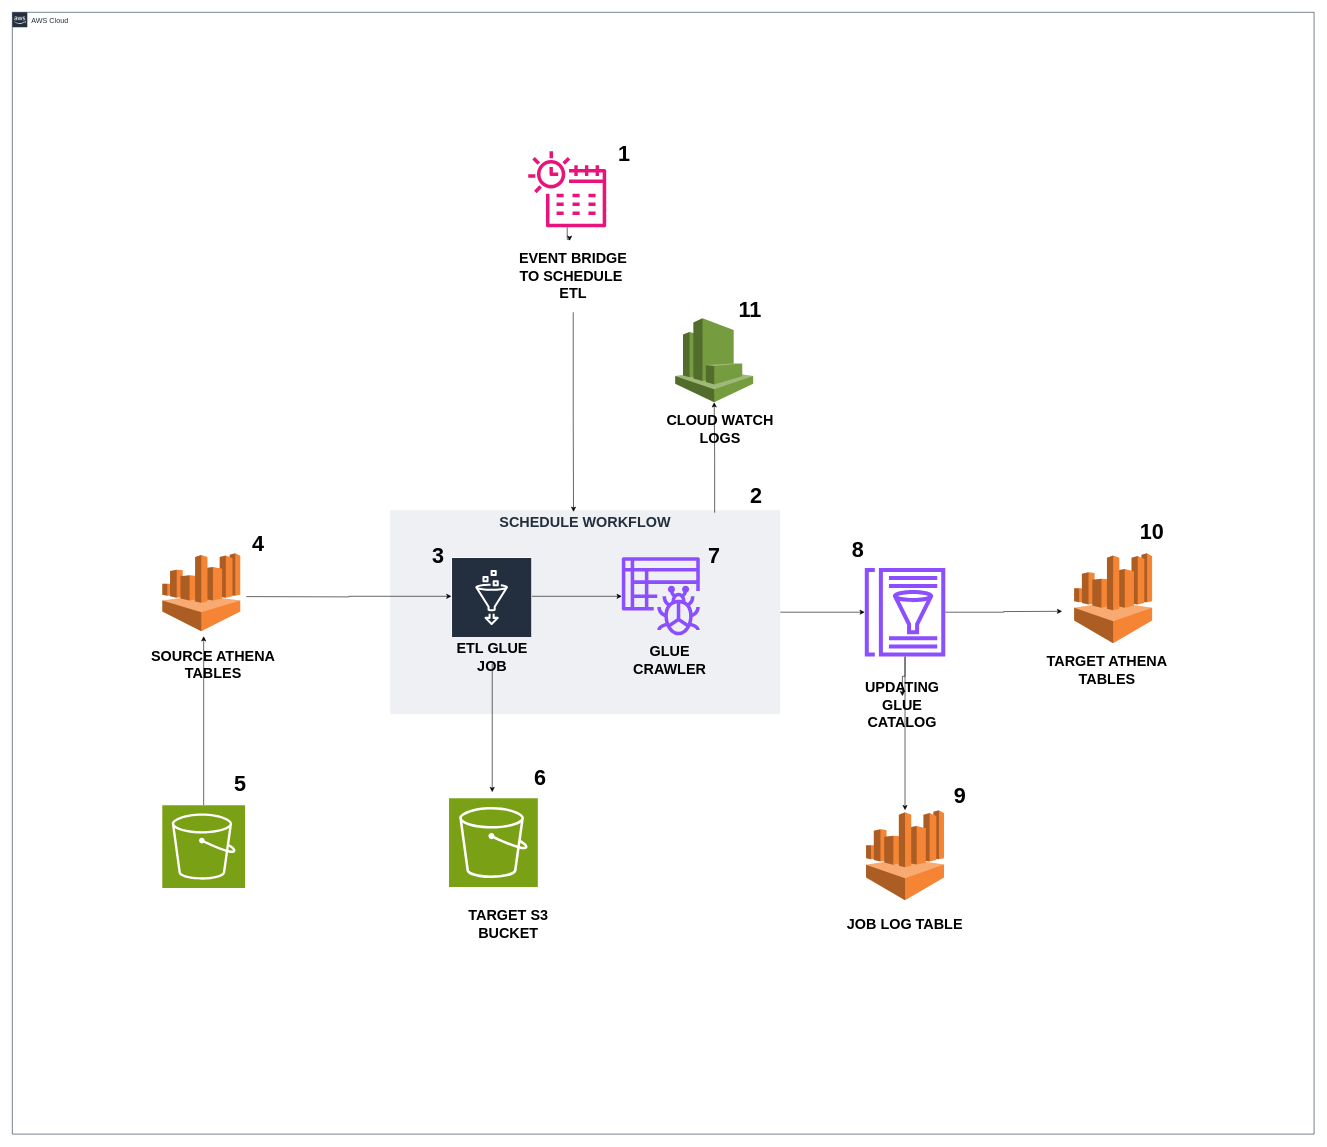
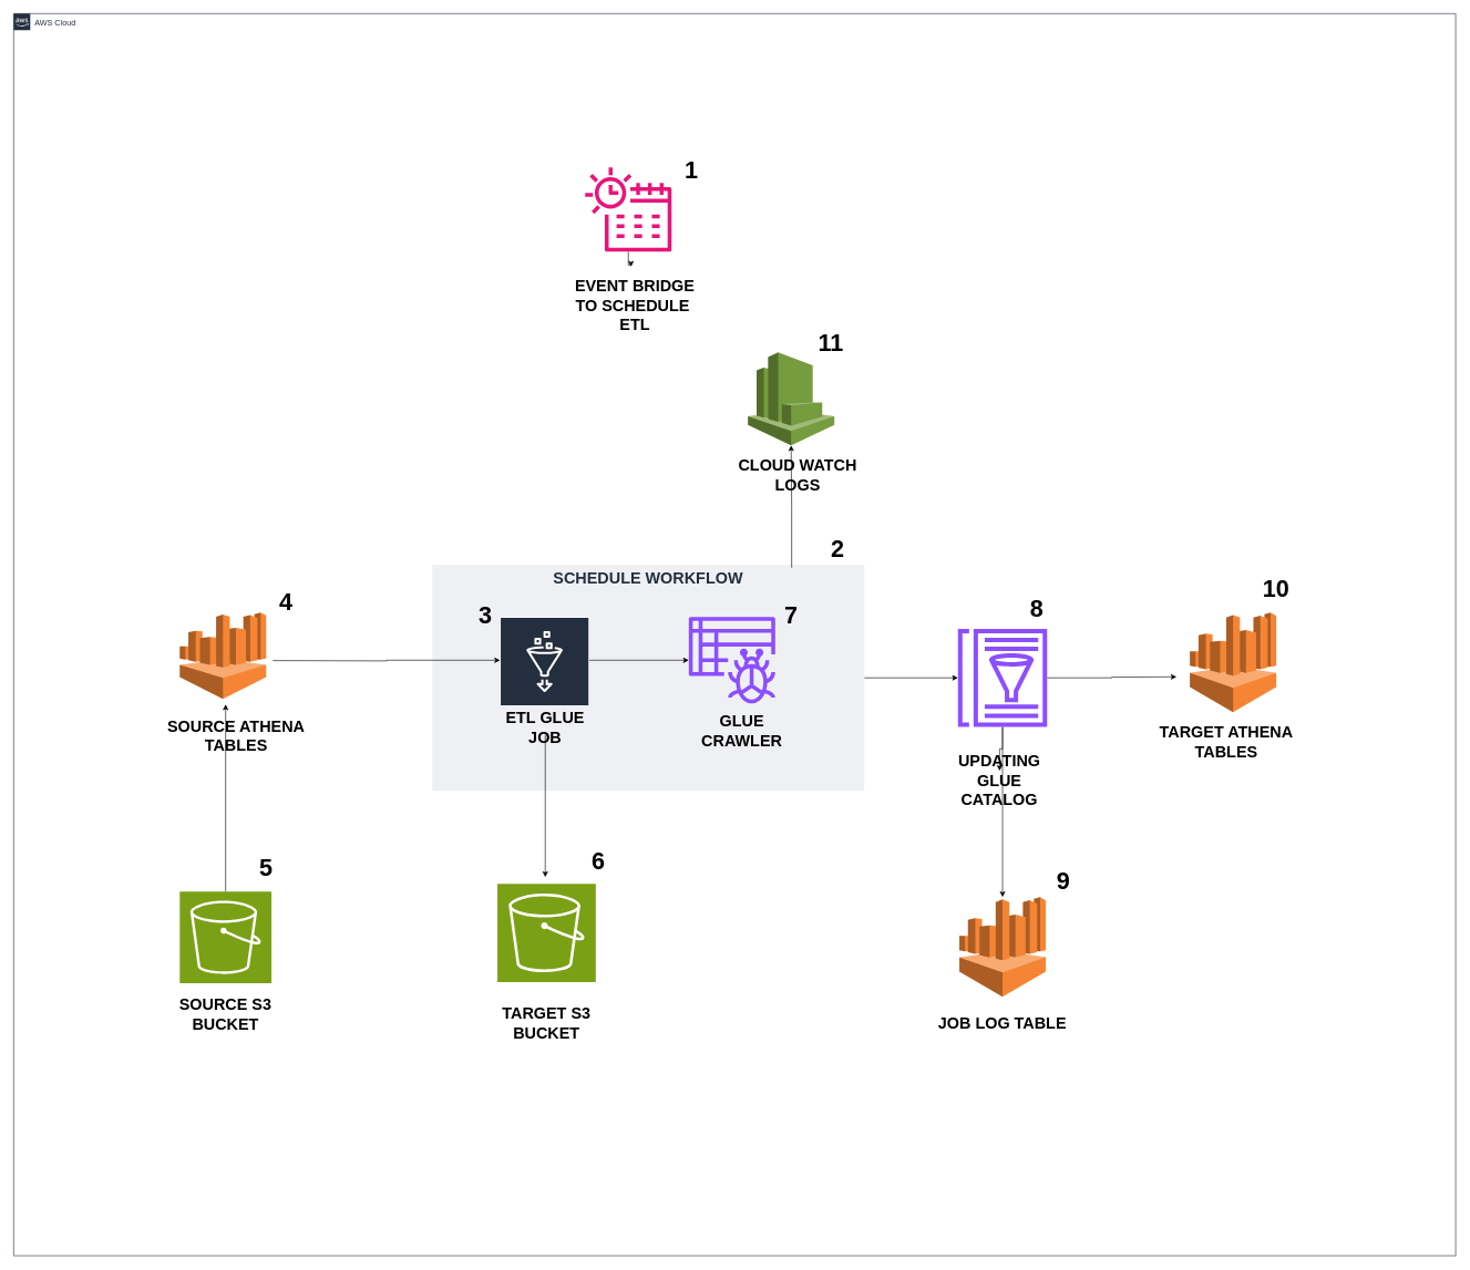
  <mxCell id="0" />
  <mxCell id="1" parent="0" />
  <mxCell id="2" style="edgeStyle=orthogonalEdgeStyle;rounded=0;orthogonalLoop=1;jettySize=auto;html=1;" parent="1" source="3" target="13" edge="1"><mxGeometry relative="1" as="geometry"><mxPoint x="1380" y="1020.5" as="targetPoint" /></mxGeometry></mxCell>
  <mxCell id="3" value="&lt;font style=&quot;font-size: 24px;&quot;&gt;&lt;b&gt;SCHEDULE WORKFLOW&lt;/b&gt;&lt;/font&gt;" style="fillColor=#EFF0F3;strokeColor=none;dashed=0;verticalAlign=top;fontStyle=0;fontColor=#232F3D;whiteSpace=wrap;html=1;" parent="1" vertex="1"><mxGeometry x="650" y="850" width="650" height="340" as="geometry" /></mxCell>
  <mxCell id="4" value="" style="edgeStyle=orthogonalEdgeStyle;rounded=0;orthogonalLoop=1;jettySize=auto;html=1;" parent="1" source="5" target="6" edge="1"><mxGeometry relative="1" as="geometry"><mxPoint x="993" y="993.5" as="targetPoint" /></mxGeometry></mxCell>
  <mxCell id="5" value="" style="sketch=0;outlineConnect=0;fontColor=#232F3E;gradientColor=none;strokeColor=#ffffff;fillColor=#232F3E;dashed=0;verticalLabelPosition=middle;verticalAlign=bottom;align=center;html=1;whiteSpace=wrap;fontSize=10;fontStyle=1;spacing=3;shape=mxgraph.aws4.productIcon;prIcon=mxgraph.aws4.glue;" parent="1" vertex="1"><mxGeometry x="752" y="928.5" width="134" height="130" as="geometry" /></mxCell>
  <mxCell id="6" value="" style="sketch=0;outlineConnect=0;fontColor=#232F3E;gradientColor=none;fillColor=#8C4FFF;strokeColor=none;dashed=0;verticalLabelPosition=bottom;verticalAlign=top;align=center;html=1;fontSize=12;fontStyle=0;aspect=fixed;pointerEvents=1;shape=mxgraph.aws4.glue_crawlers;" parent="1" vertex="1"><mxGeometry x="1036" y="928.5" width="130" height="130" as="geometry" /></mxCell>
  <mxCell id="7" value="&lt;font style=&quot;font-size: 24px;&quot;&gt;&lt;b&gt;GLUE CRAWLER&lt;/b&gt;&lt;/font&gt;" style="text;strokeColor=none;align=center;fillColor=none;html=1;verticalAlign=middle;whiteSpace=wrap;rounded=0;" parent="1" vertex="1"><mxGeometry x="1086" y="1074.5" width="60" height="50" as="geometry" /></mxCell>
  <mxCell id="8" value="" style="edgeStyle=orthogonalEdgeStyle;rounded=0;orthogonalLoop=1;jettySize=auto;html=1;" parent="1" source="9" edge="1"><mxGeometry relative="1" as="geometry"><mxPoint x="820" y="1320" as="targetPoint" /></mxGeometry></mxCell>
  <mxCell id="9" value="&lt;font style=&quot;font-size: 24px;&quot;&gt;&lt;b&gt;ETL GLUE JOB&lt;/b&gt;&lt;/font&gt;" style="text;strokeColor=none;align=center;fillColor=none;html=1;verticalAlign=middle;whiteSpace=wrap;rounded=0;" parent="1" vertex="1"><mxGeometry x="750" y="1083.25" width="140" height="22.5" as="geometry" /></mxCell>
  <mxCell id="10" value="" style="edgeStyle=orthogonalEdgeStyle;rounded=0;orthogonalLoop=1;jettySize=auto;html=1;" parent="1" source="13" edge="1"><mxGeometry relative="1" as="geometry"><mxPoint x="1770" y="1018.5" as="targetPoint" /></mxGeometry></mxCell>
  <mxCell id="11" value="" style="edgeStyle=orthogonalEdgeStyle;rounded=0;orthogonalLoop=1;jettySize=auto;html=1;" parent="1" source="13" target="18" edge="1"><mxGeometry relative="1" as="geometry" /></mxCell>
  <mxCell id="12" style="edgeStyle=orthogonalEdgeStyle;rounded=0;orthogonalLoop=1;jettySize=auto;html=1;" parent="1" source="13" target="28" edge="1"><mxGeometry relative="1" as="geometry" /></mxCell>
  <mxCell id="13" value="" style="sketch=0;outlineConnect=0;fontColor=#232F3E;gradientColor=none;fillColor=#8C4FFF;strokeColor=none;dashed=0;verticalLabelPosition=bottom;verticalAlign=top;align=center;html=1;fontSize=12;fontStyle=0;aspect=fixed;pointerEvents=1;shape=mxgraph.aws4.glue_data_catalog;" parent="1" vertex="1"><mxGeometry x="1440" y="946.21" width="136.23" height="147.58" as="geometry" /></mxCell>
- <mxCell id="14" value="" style="edgeStyle=orthogonalEdgeStyle;rounded=0;orthogonalLoop=1;jettySize=auto;html=1;entryX=0.47;entryY=0.008;entryDx=0;entryDy=0;entryPerimeter=0;" parent="1" source="26" target="3" edge="1"><mxGeometry relative="1" as="geometry"><mxPoint x="955" y="485" as="targetPoint" /></mxGeometry></mxCell>
  <mxCell id="15" value="" style="sketch=0;outlineConnect=0;fontColor=#232F3E;gradientColor=none;fillColor=#E7157B;strokeColor=none;dashed=0;verticalLabelPosition=bottom;verticalAlign=top;align=center;html=1;fontSize=12;fontStyle=0;aspect=fixed;pointerEvents=1;shape=mxgraph.aws4.eventbridge_scheduler;" parent="1" vertex="1"><mxGeometry x="880" y="250" width="130" height="130" as="geometry" /></mxCell>
  <mxCell id="16" value="" style="outlineConnect=0;dashed=0;verticalLabelPosition=bottom;verticalAlign=top;align=center;html=1;shape=mxgraph.aws3.athena;fillColor=#F58534;gradientColor=none;" parent="1" vertex="1"><mxGeometry x="1790" y="921.75" width="130" height="150" as="geometry" /></mxCell>
  <mxCell id="17" value="&lt;font style=&quot;font-size: 24px;&quot;&gt;&lt;b&gt;TARGET ATHENA TABLES&lt;/b&gt;&lt;/font&gt;" style="text;strokeColor=none;align=center;fillColor=none;html=1;verticalAlign=middle;whiteSpace=wrap;rounded=0;" parent="1" vertex="1"><mxGeometry x="1710" y="1081.5" width="270" height="70" as="geometry" /></mxCell>
  <mxCell id="18" value="&lt;font style=&quot;font-size: 24px;&quot;&gt;&lt;b&gt;UPDATING GLUE CATALOG&lt;/b&gt;&lt;/font&gt;" style="text;strokeColor=none;align=center;fillColor=none;html=1;verticalAlign=middle;whiteSpace=wrap;rounded=0;" parent="1" vertex="1"><mxGeometry x="1457.23" y="1160" width="93" height="30" as="geometry" /></mxCell>
  <mxCell id="19" value="&lt;font style=&quot;font-size: 24px;&quot;&gt;&lt;b&gt;SOURCE ATHENA TABLES&lt;/b&gt;&lt;/font&gt;" style="text;strokeColor=none;align=center;fillColor=none;html=1;verticalAlign=middle;whiteSpace=wrap;rounded=0;" parent="1" vertex="1"><mxGeometry x="220" y="1073.25" width="270" height="70" as="geometry" /></mxCell>
  <mxCell id="20" value="" style="edgeStyle=orthogonalEdgeStyle;rounded=0;orthogonalLoop=1;jettySize=auto;html=1;" parent="1" source="21" edge="1"><mxGeometry relative="1" as="geometry"><mxPoint x="339" y="1060" as="targetPoint" /></mxGeometry></mxCell>
  <mxCell id="21" value="" style="sketch=0;points=[[0,0,0],[0.25,0,0],[0.5,0,0],[0.75,0,0],[1,0,0],[0,1,0],[0.25,1,0],[0.5,1,0],[0.75,1,0],[1,1,0],[0,0.25,0],[0,0.5,0],[0,0.75,0],[1,0.25,0],[1,0.5,0],[1,0.75,0]];outlineConnect=0;fontColor=#232F3E;fillColor=#7AA116;strokeColor=#ffffff;dashed=0;verticalLabelPosition=bottom;verticalAlign=top;align=center;html=1;fontSize=12;fontStyle=0;aspect=fixed;shape=mxgraph.aws4.resourceIcon;resIcon=mxgraph.aws4.s3;" parent="1" vertex="1"><mxGeometry x="270" y="1341.75" width="138" height="138" as="geometry" /></mxCell>
+ <mxCell id="22" value="&lt;font style=&quot;font-size: 24px;&quot;&gt;&lt;b&gt;SOURCE S3 BUCKET&lt;/b&gt;&lt;/font&gt;" style="text;strokeColor=none;align=center;fillColor=none;html=1;verticalAlign=middle;whiteSpace=wrap;rounded=0;" parent="1" vertex="1"><mxGeometry x="264" y="1511.75" width="150" height="30" as="geometry" /></mxCell>
  <mxCell id="23" value="" style="edgeStyle=orthogonalEdgeStyle;rounded=0;orthogonalLoop=1;jettySize=auto;html=1;" parent="1" target="5" edge="1"><mxGeometry relative="1" as="geometry"><mxPoint x="410" y="994" as="sourcePoint" /><mxPoint x="700" y="987" as="targetPoint" /></mxGeometry></mxCell>
  <mxCell id="24" value="" style="outlineConnect=0;dashed=0;verticalLabelPosition=bottom;verticalAlign=top;align=center;html=1;shape=mxgraph.aws3.athena;fillColor=#F58534;gradientColor=none;" parent="1" vertex="1"><mxGeometry x="270" y="921.75" width="130" height="130" as="geometry" /></mxCell>
  <mxCell id="25" value="" style="edgeStyle=orthogonalEdgeStyle;rounded=0;orthogonalLoop=1;jettySize=auto;html=1;entryX=0.47;entryY=0.008;entryDx=0;entryDy=0;entryPerimeter=0;" parent="1" source="15" target="26" edge="1"><mxGeometry relative="1" as="geometry"><mxPoint x="955" y="369" as="sourcePoint" /><mxPoint x="955" y="853" as="targetPoint" /></mxGeometry></mxCell>
  <mxCell id="26" value="&lt;font style=&quot;font-size: 24px;&quot;&gt;&lt;b&gt;EVENT BRIDGE TO SCHEDULE&amp;nbsp; ETL&lt;/b&gt;&lt;/font&gt;" style="text;strokeColor=none;align=center;fillColor=none;html=1;verticalAlign=middle;whiteSpace=wrap;rounded=0;" parent="1" vertex="1"><mxGeometry x="855" y="400" width="200" height="120" as="geometry" /></mxCell>
  <mxCell id="27" value="AWS Cloud" style="points=[[0,0],[0.25,0],[0.5,0],[0.75,0],[1,0],[1,0.25],[1,0.5],[1,0.75],[1,1],[0.75,1],[0.5,1],[0.25,1],[0,1],[0,0.75],[0,0.5],[0,0.25]];outlineConnect=0;gradientColor=none;html=1;whiteSpace=wrap;fontSize=12;fontStyle=0;container=1;pointerEvents=0;collapsible=0;recursiveResize=0;shape=mxgraph.aws4.group;grIcon=mxgraph.aws4.group_aws_cloud_alt;strokeColor=#232F3E;fillColor=none;verticalAlign=top;align=left;spacingLeft=30;fontColor=#232F3E;dashed=0;" parent="1" vertex="1"><mxGeometry x="20" y="20" width="2170" height="1870" as="geometry" /></mxCell>
  <mxCell id="28" value="" style="outlineConnect=0;dashed=0;verticalLabelPosition=bottom;verticalAlign=top;align=center;html=1;shape=mxgraph.aws3.athena;fillColor=#F58534;gradientColor=none;" parent="27" vertex="1"><mxGeometry x="1423.12" y="1330.13" width="130" height="150" as="geometry" /></mxCell>
  <mxCell id="29" value="&lt;font style=&quot;font-size: 24px;&quot;&gt;&lt;b&gt;JOB LOG TABLE&lt;/b&gt;&lt;/font&gt;" style="text;strokeColor=none;align=center;fillColor=none;html=1;verticalAlign=middle;whiteSpace=wrap;rounded=0;" parent="27" vertex="1"><mxGeometry x="1353.12" y="1484.88" width="270" height="70" as="geometry" /></mxCell>
  <mxCell id="30" value="" style="sketch=0;points=[[0,0,0],[0.25,0,0],[0.5,0,0],[0.75,0,0],[1,0,0],[0,1,0],[0.25,1,0],[0.5,1,0],[0.75,1,0],[1,1,0],[0,0.25,0],[0,0.5,0],[0,0.75,0],[1,0.25,0],[1,0.5,0],[1,0.75,0]];outlineConnect=0;fontColor=#232F3E;fillColor=#7AA116;strokeColor=#ffffff;dashed=0;verticalLabelPosition=bottom;verticalAlign=top;align=center;html=1;fontSize=12;fontStyle=0;aspect=fixed;shape=mxgraph.aws4.resourceIcon;resIcon=mxgraph.aws4.s3;" parent="27" vertex="1"><mxGeometry x="728" y="1310" width="148" height="148" as="geometry" /></mxCell>
- <mxCell id="31" value="&lt;font style=&quot;font-size: 24px;&quot;&gt;&lt;b&gt;TARGET S3 BUCKET&lt;/b&gt;&lt;/font&gt;" style="text;strokeColor=none;align=center;fillColor=none;html=1;verticalAlign=middle;whiteSpace=wrap;rounded=0;" parent="27" vertex="1"><mxGeometry x="752" y="1504.88" width="150" height="30" as="geometry" /></mxCell>
+ <mxCell id="31" value="&lt;font style=&quot;font-size: 24px;&quot;&gt;&lt;b&gt;TARGET S3 BUCKET&lt;/b&gt;&lt;/font&gt;" style="text;strokeColor=none;align=center;fillColor=none;html=1;verticalAlign=middle;whiteSpace=wrap;rounded=0;" parent="27" vertex="1"><mxGeometry x="727" y="1504.88" width="150" height="30" as="geometry" /></mxCell>
  <mxCell id="32" value="&lt;font style=&quot;font-size: 36px;&quot;&gt;&lt;b&gt;1&lt;/b&gt;&lt;/font&gt;" style="text;strokeColor=none;align=center;fillColor=none;html=1;verticalAlign=middle;whiteSpace=wrap;rounded=0;" vertex="1" parent="27"><mxGeometry x="990" y="220" width="60" height="30" as="geometry" /></mxCell>
  <mxCell id="33" value="&lt;font style=&quot;font-size: 36px;&quot;&gt;&lt;b&gt;2&lt;/b&gt;&lt;/font&gt;" style="text;strokeColor=none;align=center;fillColor=none;html=1;verticalAlign=middle;whiteSpace=wrap;rounded=0;" vertex="1" parent="27"><mxGeometry x="1210" y="790" width="60" height="30" as="geometry" /></mxCell>
  <mxCell id="34" value="&lt;font style=&quot;font-size: 36px;&quot;&gt;&lt;b&gt;4&lt;/b&gt;&lt;/font&gt;" style="text;strokeColor=none;align=center;fillColor=none;html=1;verticalAlign=middle;whiteSpace=wrap;rounded=0;" vertex="1" parent="27"><mxGeometry x="380" y="870" width="60" height="30" as="geometry" /></mxCell>
  <mxCell id="35" value="&lt;font style=&quot;font-size: 36px;&quot;&gt;&lt;b&gt;5&lt;/b&gt;&lt;/font&gt;" style="text;strokeColor=none;align=center;fillColor=none;html=1;verticalAlign=middle;whiteSpace=wrap;rounded=0;" vertex="1" parent="27"><mxGeometry x="350" y="1270" width="60" height="30" as="geometry" /></mxCell>
  <mxCell id="36" value="&lt;font style=&quot;font-size: 36px;&quot;&gt;&lt;b&gt;6&lt;/b&gt;&lt;/font&gt;" style="text;strokeColor=none;align=center;fillColor=none;html=1;verticalAlign=middle;whiteSpace=wrap;rounded=0;" vertex="1" parent="27"><mxGeometry x="850" y="1260" width="60" height="30" as="geometry" /></mxCell>
  <mxCell id="37" value="&lt;font style=&quot;font-size: 36px;&quot;&gt;&lt;b&gt;7&lt;/b&gt;&lt;/font&gt;" style="text;strokeColor=none;align=center;fillColor=none;html=1;verticalAlign=middle;whiteSpace=wrap;rounded=0;" vertex="1" parent="27"><mxGeometry x="1140" y="890" width="60" height="30" as="geometry" /></mxCell>
- <mxCell id="38" value="&lt;font style=&quot;font-size: 36px;&quot;&gt;&lt;b&gt;8&lt;/b&gt;&lt;/font&gt;" style="text;strokeColor=none;align=center;fillColor=none;html=1;verticalAlign=middle;whiteSpace=wrap;rounded=0;" vertex="1" parent="27"><mxGeometry x="1380" y="880" width="60" height="30" as="geometry" /></mxCell>
+ <mxCell id="38" value="&lt;font style=&quot;font-size: 36px;&quot;&gt;&lt;b&gt;8&lt;/b&gt;&lt;/font&gt;" style="text;strokeColor=none;align=center;fillColor=none;html=1;verticalAlign=middle;whiteSpace=wrap;rounded=0;" vertex="1" parent="27"><mxGeometry x="1510" y="880" width="60" height="30" as="geometry" /></mxCell>
  <mxCell id="39" value="&lt;font style=&quot;font-size: 36px;&quot;&gt;&lt;b&gt;9&lt;/b&gt;&lt;/font&gt;" style="text;strokeColor=none;align=center;fillColor=none;html=1;verticalAlign=middle;whiteSpace=wrap;rounded=0;" vertex="1" parent="27"><mxGeometry x="1550" y="1290" width="60" height="30" as="geometry" /></mxCell>
  <mxCell id="40" value="&lt;font style=&quot;font-size: 36px;&quot;&gt;&lt;b&gt;10&lt;/b&gt;&lt;/font&gt;" style="text;strokeColor=none;align=center;fillColor=none;html=1;verticalAlign=middle;whiteSpace=wrap;rounded=0;" vertex="1" parent="27"><mxGeometry x="1870" y="850" width="60" height="30" as="geometry" /></mxCell>
  <mxCell id="41" value="" style="outlineConnect=0;dashed=0;verticalLabelPosition=bottom;verticalAlign=top;align=center;html=1;shape=mxgraph.aws3.cloudwatch;fillColor=#759C3E;gradientColor=none;" vertex="1" parent="27"><mxGeometry x="1105" y="510" width="130" height="140" as="geometry" /></mxCell>
  <mxCell id="42" value="&lt;font style=&quot;font-size: 24px;&quot;&gt;&lt;b&gt;CLOUD WATCH LOGS&lt;/b&gt;&lt;/font&gt;" style="text;strokeColor=none;align=center;fillColor=none;html=1;verticalAlign=middle;whiteSpace=wrap;rounded=0;" vertex="1" parent="27"><mxGeometry x="1070" y="680" width="220" height="30" as="geometry" /></mxCell>
  <mxCell id="43" value="&lt;font style=&quot;font-size: 36px;&quot;&gt;&lt;b&gt;11&lt;/b&gt;&lt;/font&gt;" style="text;strokeColor=none;align=center;fillColor=none;html=1;verticalAlign=middle;whiteSpace=wrap;rounded=0;" vertex="1" parent="27"><mxGeometry x="1200" y="480" width="60" height="30" as="geometry" /></mxCell>
  <mxCell id="44" value="&lt;font style=&quot;font-size: 36px;&quot;&gt;&lt;b&gt;3&lt;/b&gt;&lt;/font&gt;" style="text;strokeColor=none;align=center;fillColor=none;html=1;verticalAlign=middle;whiteSpace=wrap;rounded=0;" vertex="1" parent="1"><mxGeometry x="700" y="910" width="60" height="30" as="geometry" /></mxCell>
  <mxCell id="45" style="edgeStyle=orthogonalEdgeStyle;rounded=0;orthogonalLoop=1;jettySize=auto;html=1;exitX=0.832;exitY=0.012;exitDx=0;exitDy=0;exitPerimeter=0;" edge="1" parent="1" source="3" target="41"><mxGeometry relative="1" as="geometry" /></mxCell>
